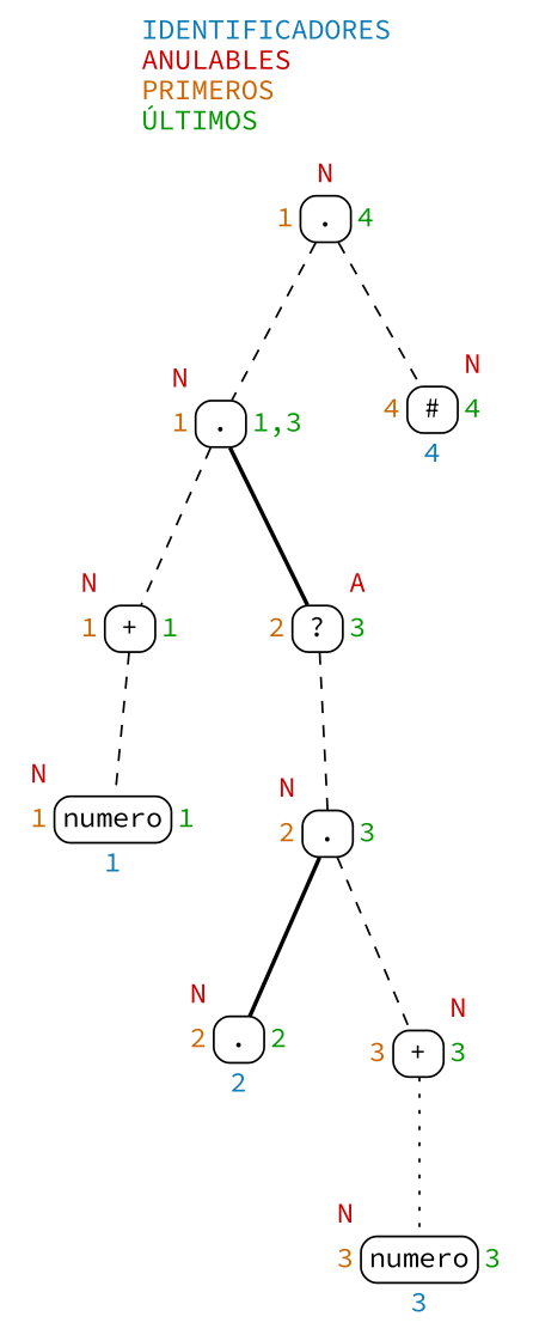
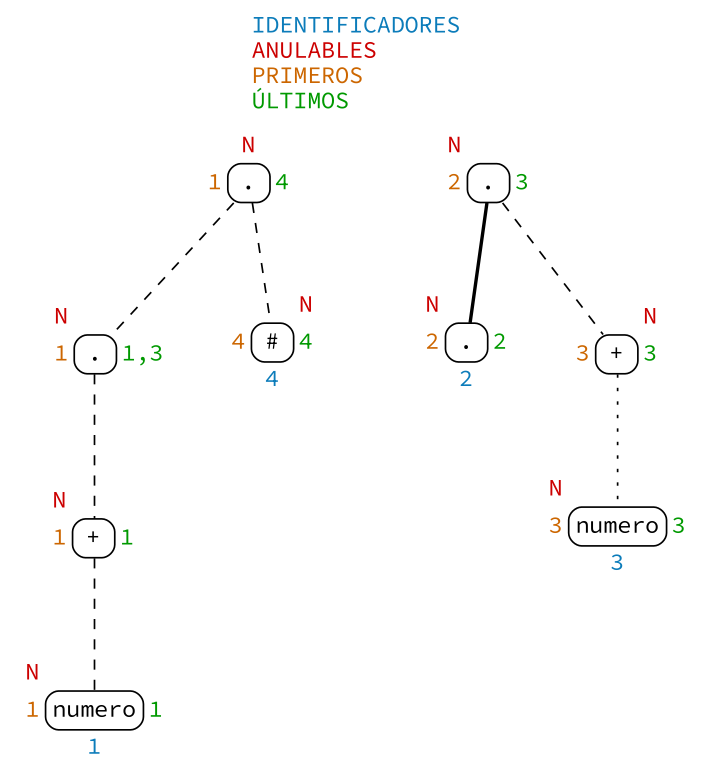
  digraph {
    fontname="Source Code Pro"
    label=<<font color="#0C7CBA">IDENTIFICADORES</font><br align="left"/><font color="#CC0000">ANULABLES</font><br align="left"/><font color="#CC6600">PRIMEROS</font><br align="left"/><font color="#009900">ÚLTIMOS</font><br align="left"/>>
    labelloc=t
    node [fontname="Source Code Pro" shape=plaintext]
    edge [dir=none tailport=p9 style=dashed fontname="Source Code Pro"]
    n1 [label=<<table border="0" cellspacing="0" cellpadding="3"><tr><td></td><td><font color="#CC0000">N</font></td><td></td></tr><tr><td><font color="#CC6600">1</font></td><td border="1" style="rounded" port="p9" width="25">.</td><td><font color="#009900">4</font></td></tr><tr><td></td><td></td><td></td></tr></table>>]
    n2 [label=<<table border="0" cellspacing="0" cellpadding="3"><tr><td><font color="#CC0000">N</font></td><td></td><td></td></tr><tr><td><font color="#CC6600">1</font></td><td border="1" style="rounded" port="p8" width="25">.</td><td><font color="#009900">1,3</font></td></tr><tr><td></td><td></td><td></td></tr></table>>]
    n3 [label=<<table border="0" cellspacing="0" cellpadding="3"><tr><td></td><td></td><td><font color="#CC0000">N</font></td></tr><tr><td><font color="#CC6600">4</font></td><td border="1" style="rounded" port="p0" width="25">#</td><td><font color="#009900">4</font></td></tr><tr><td></td><td><font color="#0C7CBA">4</font></td><td></td></tr></table>>]
    n4 [label=<<table border="0" cellspacing="0" cellpadding="3"><tr><td><font color="#CC0000">N</font></td><td></td><td></td></tr><tr><td><font color="#CC6600">1</font></td><td border="1" style="rounded" port="p7" width="25">+</td><td><font color="#009900">1</font></td></tr><tr><td></td><td></td><td></td></tr></table>>]
-   n5 [label=<<table border="0" cellspacing="0" cellpadding="3"><tr><td></td><td></td><td><font color="#CC0000">A</font></td></tr><tr><td><font color="#CC6600">2</font></td><td border="1" style="rounded" port="p5" width="25">?</td><td><font color="#009900">3</font></td></tr><tr><td></td><td></td><td></td></tr></table>>]
    n6 [label=<<table border="0" cellspacing="0" cellpadding="3"><tr><td><font color="#CC0000">N</font></td><td></td><td></td></tr><tr><td><font color="#CC6600">1</font></td><td border="1" style="rounded" port="p6" width="25">numero</td><td><font color="#009900">1</font></td></tr><tr><td></td><td><font color="#0C7CBA">1</font></td><td></td></tr></table>>]
    n7 [label=<<table border="0" cellspacing="0" cellpadding="3"><tr><td><font color="#CC0000">N</font></td><td></td><td></td></tr><tr><td><font color="#CC6600">2</font></td><td border="1" style="rounded" port="p4" width="25">.</td><td><font color="#009900">3</font></td></tr><tr><td></td><td></td><td></td></tr></table>>]
    n8 [label=<<table border="0" cellspacing="0" cellpadding="3"><tr><td><font color="#CC0000">N</font></td><td></td><td></td></tr><tr><td><font color="#CC6600">2</font></td><td border="1" style="rounded" port="p3" width="25">.</td><td><font color="#009900">2</font></td></tr><tr><td></td><td><font color="#0C7CBA">2</font></td><td></td></tr></table>>]
    n9 [label=<<table border="0" cellspacing="0" cellpadding="3"><tr><td></td><td></td><td><font color="#CC0000">N</font></td></tr><tr><td><font color="#CC6600">3</font></td><td border="1" style="rounded" port="p2" width="25">+</td><td><font color="#009900">3</font></td></tr><tr><td></td><td></td><td></td></tr></table>>]
    n10 [label=<<table border="0" cellspacing="0" cellpadding="3"><tr><td><font color="#CC0000">N</font></td><td></td><td></td></tr><tr><td><font color="#CC6600">3</font></td><td border="1" style="rounded" port="p1" width="25">numero</td><td><font color="#009900">3</font></td></tr><tr><td></td><td><font color="#0C7CBA">3</font></td><td></td></tr></table>>]
    n1 -> n2 [headport=p8]
    n1 -> n3 [headport=p0]
    n2 -> n4 [headport=p7 tailport=p8]
-   n2 -> n5 [headport=p5 tailport=p8 style=bold]
    n4 -> n6 [headport=p6 tailport=p7]
-   n5 -> n7 [headport=p4 tailport=p5]
    n7 -> n8 [headport=p3 tailport=p4 style=bold]
    n7 -> n9 [headport=p2 tailport=p4]
    n9 -> n10 [headport=p1 tailport=p2 style=dotted]
  }
